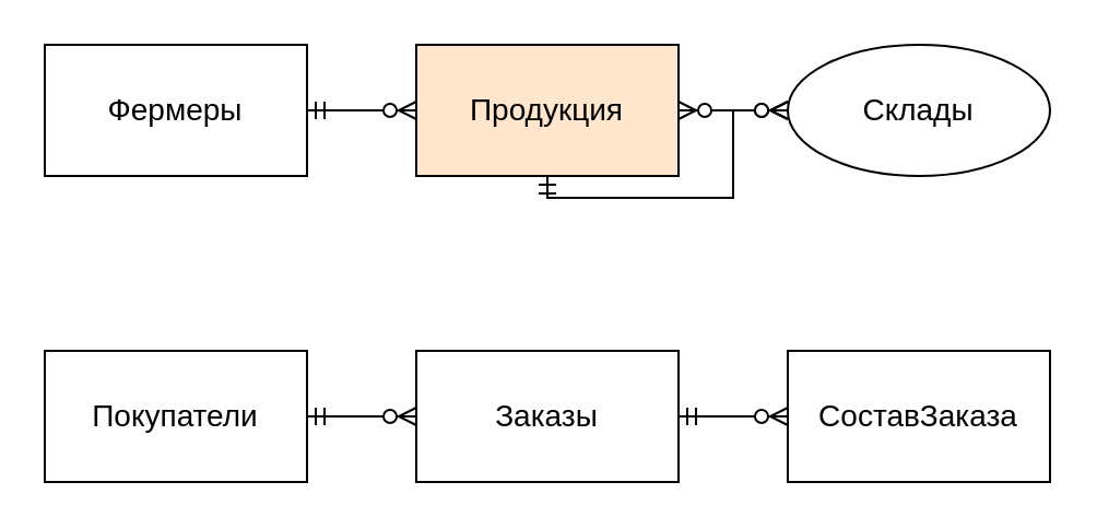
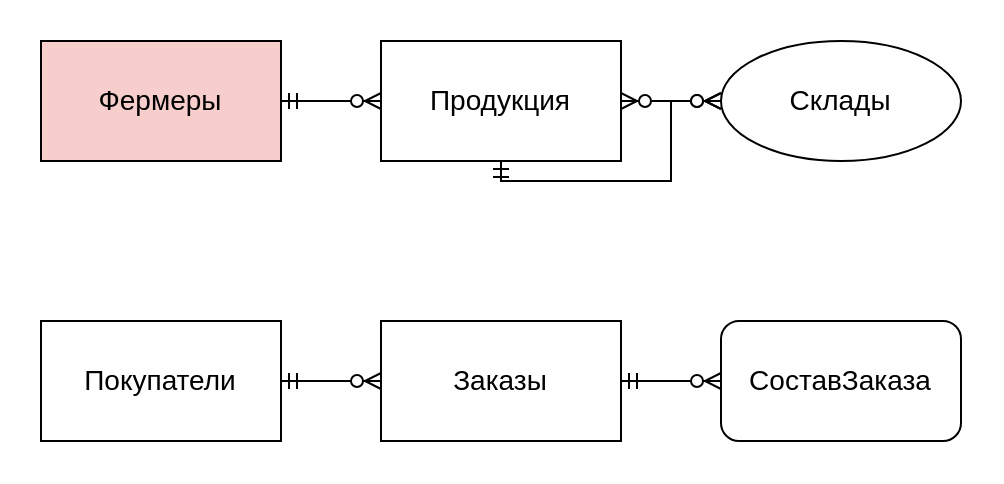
  <mxCell id="0" />
  <mxCell id="1" parent="0" />
- <mxCell id="2" value="&lt;font style=&quot;font-size: 14px;&quot;&gt;Фермеры&lt;/font&gt;" style="rounded=0;whiteSpace=wrap;html=1;" vertex="1" parent="1"><mxGeometry x="20" y="20" width="120" height="60" as="geometry" /></mxCell>
- <mxCell id="3" value="&lt;font style=&quot;font-size: 14px;&quot;&gt;Продукция&lt;/font&gt;" style="rounded=0;whiteSpace=wrap;html=1;fillColor=#ffe6cc;" vertex="1" parent="1"><mxGeometry x="190" y="20" width="120" height="60" as="geometry" /></mxCell>
+ <mxCell id="2" value="&lt;font style=&quot;font-size: 14px;&quot;&gt;Фермеры&lt;/font&gt;" style="rounded=0;whiteSpace=wrap;html=1;fillColor=#f8cecc;" vertex="1" parent="1"><mxGeometry x="20" y="20" width="120" height="60" as="geometry" /></mxCell>
+ <mxCell id="3" value="&lt;font style=&quot;font-size: 14px;&quot;&gt;Продукция&lt;/font&gt;" style="rounded=0;whiteSpace=wrap;html=1;" vertex="1" parent="1"><mxGeometry x="190" y="20" width="120" height="60" as="geometry" /></mxCell>
  <mxCell id="4" value="&lt;font style=&quot;font-size: 14px;&quot;&gt;Склады&lt;/font&gt;" style="ellipse;whiteSpace=wrap;html=1;" vertex="1" parent="1"><mxGeometry x="360" y="20" width="120" height="60" as="geometry" /></mxCell>
  <mxCell id="5" value="&lt;font style=&quot;font-size: 14px;&quot;&gt;Заказы&lt;/font&gt;" style="rounded=0;whiteSpace=wrap;html=1;" vertex="1" parent="1"><mxGeometry x="190" y="160" width="120" height="60" as="geometry" /></mxCell>
- <mxCell id="6" value="&lt;font style=&quot;font-size: 14px;&quot;&gt;СоставЗаказа&lt;/font&gt;" style="rounded=0;whiteSpace=wrap;html=1;" vertex="1" parent="1"><mxGeometry x="360" y="160" width="120" height="60" as="geometry" /></mxCell>
+ <mxCell id="6" value="&lt;font style=&quot;font-size: 14px;&quot;&gt;СоставЗаказа&lt;/font&gt;" style="whiteSpace=wrap;html=1;rounded=1;" vertex="1" parent="1"><mxGeometry x="360" y="160" width="120" height="60" as="geometry" /></mxCell>
  <mxCell id="7" value="&lt;font style=&quot;font-size: 14px;&quot;&gt;Покупатели&lt;/font&gt;" style="rounded=0;whiteSpace=wrap;html=1;" vertex="1" parent="1"><mxGeometry x="20" y="160" width="120" height="60" as="geometry" /></mxCell>
  <mxCell id="8" value="" style="edgeStyle=entityRelationEdgeStyle;fontSize=12;html=1;endArrow=ERzeroToMany;startArrow=ERmandOne;rounded=0;entryX=0;entryY=0.5;entryDx=0;entryDy=0;" edge="1" parent="1" target="3"><mxGeometry width="100" height="100" relative="1" as="geometry"><mxPoint x="140" y="50" as="sourcePoint" /><mxPoint x="240" y="-50" as="targetPoint" /></mxGeometry></mxCell>
  <mxCell id="9" value="" style="edgeStyle=entityRelationEdgeStyle;fontSize=12;html=1;endArrow=ERzeroToMany;endFill=1;startArrow=ERzeroToMany;rounded=0;entryX=0;entryY=0.5;entryDx=0;entryDy=0;" edge="1" parent="1" target="4"><mxGeometry width="100" height="100" relative="1" as="geometry"><mxPoint x="310" y="50" as="sourcePoint" /><mxPoint x="410" y="-50" as="targetPoint" /></mxGeometry></mxCell>
  <mxCell id="10" value="" style="edgeStyle=entityRelationEdgeStyle;fontSize=12;html=1;endArrow=ERzeroToMany;startArrow=ERmandOne;rounded=0;" edge="1" parent="1" target="5"><mxGeometry width="100" height="100" relative="1" as="geometry"><mxPoint x="140" y="190" as="sourcePoint" /><mxPoint x="240" y="90" as="targetPoint" /></mxGeometry></mxCell>
  <mxCell id="11" value="" style="edgeStyle=orthogonalEdgeStyle;fontSize=12;html=1;endArrow=ERzeroToMany;startArrow=ERmandOne;rounded=0;exitX=0.5;exitY=1;exitDx=0;exitDy=0;" edge="1" parent="1" source="3" target="4"><mxGeometry width="100" height="100" relative="1" as="geometry"><mxPoint x="320" y="210" as="sourcePoint" /><mxPoint x="420" y="110" as="targetPoint" /></mxGeometry></mxCell>
  <mxCell id="12" value="" style="edgeStyle=entityRelationEdgeStyle;fontSize=12;html=1;endArrow=ERzeroToMany;startArrow=ERmandOne;rounded=0;entryX=0;entryY=0.5;entryDx=0;entryDy=0;" edge="1" parent="1" target="6"><mxGeometry width="100" height="100" relative="1" as="geometry"><mxPoint x="310" y="190" as="sourcePoint" /><mxPoint x="410" y="90" as="targetPoint" /></mxGeometry></mxCell>
